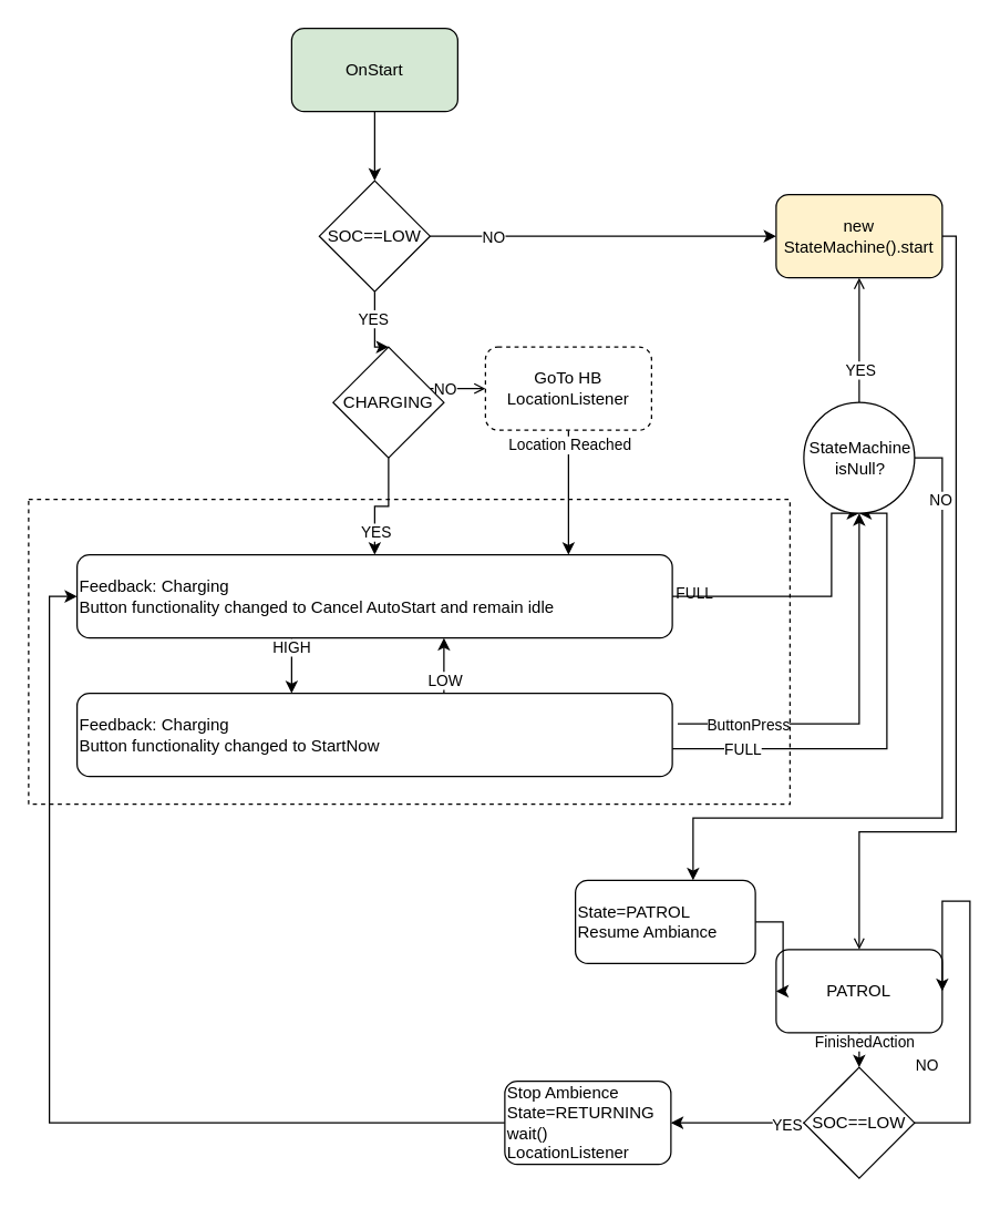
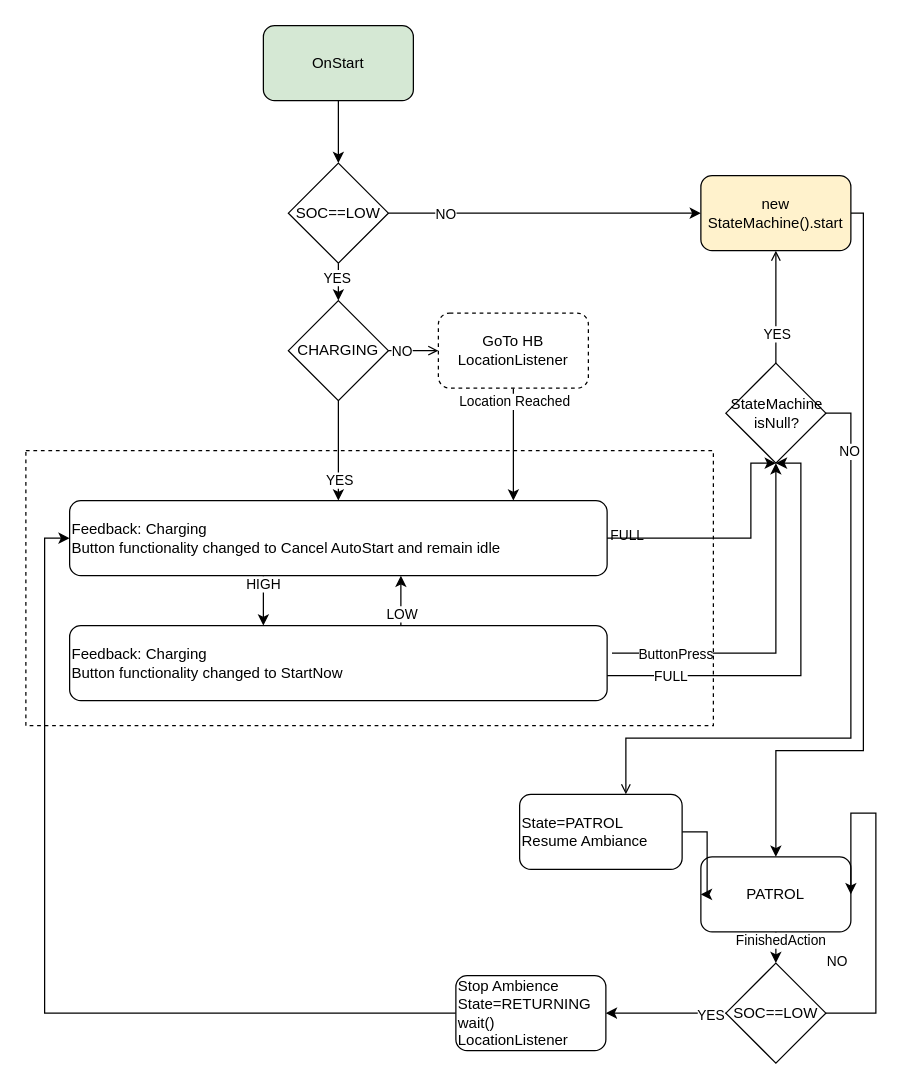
  <mxCell id="0" />
  <mxCell id="1" parent="0" />
  <mxCell id="2" style="edgeStyle=orthogonalEdgeStyle;rounded=0;orthogonalLoop=1;jettySize=auto;html=1;entryX=0.5;entryY=0;entryDx=0;entryDy=0;" edge="1" parent="1" source="3" target="8"><mxGeometry relative="1" as="geometry" /></mxCell>
  <mxCell id="3" value="OnStart" style="rounded=1;whiteSpace=wrap;html=1;fillColor=#d5e8d4;" vertex="1" parent="1"><mxGeometry x="210" y="20" width="120" height="60" as="geometry" /></mxCell>
  <mxCell id="4" style="edgeStyle=orthogonalEdgeStyle;rounded=0;orthogonalLoop=1;jettySize=auto;html=1;entryX=0;entryY=0.5;entryDx=0;entryDy=0;" edge="1" parent="1" source="8" target="10"><mxGeometry relative="1" as="geometry"><Array as="points"><mxPoint x="380" y="170" /><mxPoint x="380" y="170" /></Array></mxGeometry></mxCell>
  <mxCell id="5" value="NO" style="edgeLabel;html=1;align=center;verticalAlign=middle;resizable=0;points=[];" vertex="1" connectable="0" parent="4"><mxGeometry x="-0.236" y="1" relative="1" as="geometry"><mxPoint x="-51" y="1" as="offset" /></mxGeometry></mxCell>
  <mxCell id="6" style="edgeStyle=orthogonalEdgeStyle;rounded=0;orthogonalLoop=1;jettySize=auto;html=1;entryX=0.5;entryY=0;entryDx=0;entryDy=0;" edge="1" parent="1" source="8" target="15"><mxGeometry relative="1" as="geometry"><Array as="points"><mxPoint x="270" y="240" /><mxPoint x="270" y="240" /></Array></mxGeometry></mxCell>
  <mxCell id="7" value="YES" style="edgeLabel;html=1;align=center;verticalAlign=middle;resizable=0;points=[];" vertex="1" connectable="0" parent="6"><mxGeometry x="-0.236" y="-2" relative="1" as="geometry"><mxPoint as="offset" /></mxGeometry></mxCell>
  <mxCell id="8" value="SOC==LOW" style="rhombus;whiteSpace=wrap;html=1;" vertex="1" parent="1"><mxGeometry x="230" y="130" width="80" height="80" as="geometry" /></mxCell>
- <mxCell id="9" style="edgeStyle=orthogonalEdgeStyle;rounded=0;orthogonalLoop=1;jettySize=auto;html=1;endArrow=open;" edge="1" parent="1" source="10" target="33"><mxGeometry relative="1" as="geometry"><Array as="points"><mxPoint x="690" y="170" /><mxPoint x="690" y="600" /><mxPoint x="620" y="600" /></Array></mxGeometry></mxCell>
+ <mxCell id="9" style="edgeStyle=orthogonalEdgeStyle;rounded=0;orthogonalLoop=1;jettySize=auto;html=1;" edge="1" parent="1" source="10" target="33"><mxGeometry relative="1" as="geometry"><Array as="points"><mxPoint x="690" y="170" /><mxPoint x="690" y="600" /><mxPoint x="620" y="600" /></Array></mxGeometry></mxCell>
  <mxCell id="10" value="new StateMachine().start" style="rounded=1;whiteSpace=wrap;html=1;fillColor=#fff2cc;" vertex="1" parent="1"><mxGeometry x="560" y="140" width="120" height="60" as="geometry" /></mxCell>
  <mxCell id="11" style="edgeStyle=orthogonalEdgeStyle;rounded=0;orthogonalLoop=1;jettySize=auto;html=1;endArrow=open;" edge="1" parent="1" source="15" target="18"><mxGeometry relative="1" as="geometry"><Array as="points"><mxPoint x="340" y="280" /><mxPoint x="340" y="280" /></Array></mxGeometry></mxCell>
  <mxCell id="12" value="NO" style="edgeLabel;html=1;align=center;verticalAlign=middle;resizable=0;points=[];" vertex="1" connectable="0" parent="11"><mxGeometry x="-0.8" relative="1" as="geometry"><mxPoint x="6" as="offset" /></mxGeometry></mxCell>
  <mxCell id="13" value="" style="edgeStyle=orthogonalEdgeStyle;rounded=0;orthogonalLoop=1;jettySize=auto;html=1;" edge="1" parent="1" source="15" target="24"><mxGeometry relative="1" as="geometry" /></mxCell>
  <mxCell id="14" value="YES" style="edgeLabel;html=1;align=center;verticalAlign=middle;resizable=0;points=[];" vertex="1" connectable="0" parent="13"><mxGeometry x="0.57" relative="1" as="geometry"><mxPoint as="offset" /></mxGeometry></mxCell>
- <mxCell id="15" value="CHARGING" style="rhombus;whiteSpace=wrap;html=1;" vertex="1" parent="1"><mxGeometry x="240" y="250" width="80" height="80" as="geometry" /></mxCell>
+ <mxCell id="15" value="CHARGING" style="rhombus;whiteSpace=wrap;html=1;" vertex="1" parent="1"><mxGeometry x="230" y="240" width="80" height="80" as="geometry" /></mxCell>
  <mxCell id="16" style="edgeStyle=orthogonalEdgeStyle;rounded=0;orthogonalLoop=1;jettySize=auto;html=1;" edge="1" parent="1" source="18" target="24"><mxGeometry relative="1" as="geometry"><mxPoint x="330" y="320" as="targetPoint" /><Array as="points"><mxPoint x="410" y="380" /><mxPoint x="410" y="380" /></Array></mxGeometry></mxCell>
  <mxCell id="17" value="Location Reached" style="edgeLabel;html=1;align=center;verticalAlign=middle;resizable=0;points=[];" vertex="1" connectable="0" parent="16"><mxGeometry x="-0.787" relative="1" as="geometry"><mxPoint as="offset" /></mxGeometry></mxCell>
  <mxCell id="18" value="&lt;div&gt;GoTo HB&lt;/div&gt;&lt;div&gt;LocationListener&lt;br&gt;&lt;/div&gt;" style="rounded=1;whiteSpace=wrap;html=1;dashed=1;" vertex="1" parent="1"><mxGeometry x="350" y="250" width="120" height="60" as="geometry" /></mxCell>
  <mxCell id="19" style="edgeStyle=orthogonalEdgeStyle;rounded=0;orthogonalLoop=1;jettySize=auto;html=1;entryX=0.5;entryY=1;entryDx=0;entryDy=0;endArrow=open;" edge="1" parent="1" source="45" target="10"><mxGeometry relative="1" as="geometry"><Array as="points" /></mxGeometry></mxCell>
  <mxCell id="20" value="FULL" style="edgeLabel;html=1;align=center;verticalAlign=middle;resizable=0;points=[];" vertex="1" connectable="0" parent="19"><mxGeometry x="-0.447" y="2" relative="1" as="geometry"><mxPoint x="-118" y="162" as="offset" /></mxGeometry></mxCell>
  <mxCell id="21" value="YES" style="edgeLabel;html=1;align=center;verticalAlign=middle;resizable=0;points=[];" vertex="1" connectable="0" parent="19"><mxGeometry x="-0.153" y="3" relative="1" as="geometry"><mxPoint x="3" y="14" as="offset" /></mxGeometry></mxCell>
  <mxCell id="22" value="" style="edgeStyle=orthogonalEdgeStyle;rounded=0;orthogonalLoop=1;jettySize=auto;html=1;" edge="1" parent="1" source="24" target="30"><mxGeometry relative="1" as="geometry"><Array as="points"><mxPoint x="210" y="470" /><mxPoint x="210" y="470" /></Array></mxGeometry></mxCell>
  <mxCell id="23" value="HIGH" style="edgeLabel;html=1;align=center;verticalAlign=middle;resizable=0;points=[];" vertex="1" connectable="0" parent="22"><mxGeometry x="-0.675" y="-1" relative="1" as="geometry"><mxPoint as="offset" /></mxGeometry></mxCell>
  <mxCell id="24" value="&lt;div&gt;Feedback: Charging&lt;/div&gt;&lt;div&gt;Button functionality changed to Cancel AutoStart and remain idle&lt;br&gt;&lt;/div&gt;" style="rounded=1;whiteSpace=wrap;html=1;align=left;" vertex="1" parent="1"><mxGeometry x="55" y="400" width="430" height="60" as="geometry" /></mxCell>
  <mxCell id="25" style="edgeStyle=orthogonalEdgeStyle;rounded=0;orthogonalLoop=1;jettySize=auto;html=1;entryX=0.5;entryY=1;entryDx=0;entryDy=0;exitX=1.009;exitY=0.367;exitDx=0;exitDy=0;exitPerimeter=0;" edge="1" parent="1" source="30" target="45"><mxGeometry relative="1" as="geometry"><mxPoint x="640" y="290" as="sourcePoint" /><Array as="points" /></mxGeometry></mxCell>
  <mxCell id="26" value="ButtonPress" style="edgeLabel;html=1;align=center;verticalAlign=middle;resizable=0;points=[];" vertex="1" connectable="0" parent="25"><mxGeometry x="-0.732" y="2" relative="1" as="geometry"><mxPoint x="13.13" y="2" as="offset" /></mxGeometry></mxCell>
  <mxCell id="27" value="" style="edgeStyle=orthogonalEdgeStyle;rounded=0;orthogonalLoop=1;jettySize=auto;html=1;" edge="1" parent="1" source="30" target="24"><mxGeometry relative="1" as="geometry"><mxPoint x="310" y="480" as="sourcePoint" /><Array as="points"><mxPoint x="320" y="480" /><mxPoint x="320" y="480" /></Array></mxGeometry></mxCell>
  <mxCell id="28" value="LOW" style="edgeLabel;html=1;align=center;verticalAlign=middle;resizable=0;points=[];" vertex="1" connectable="0" parent="27"><mxGeometry x="0.812" y="-1" relative="1" as="geometry"><mxPoint x="-1" y="26" as="offset" /></mxGeometry></mxCell>
  <mxCell id="29" style="edgeStyle=orthogonalEdgeStyle;rounded=0;orthogonalLoop=1;jettySize=auto;html=1;entryX=0.5;entryY=1;entryDx=0;entryDy=0;" edge="1" parent="1" source="30" target="45"><mxGeometry relative="1" as="geometry"><Array as="points"><mxPoint x="640" y="540" /><mxPoint x="640" y="370" /></Array></mxGeometry></mxCell>
  <mxCell id="30" value="&lt;div&gt;Feedback: Charging&lt;/div&gt;&lt;div&gt;Button functionality changed to StartNow&lt;br&gt;&lt;/div&gt;" style="rounded=1;whiteSpace=wrap;html=1;align=left;" vertex="1" parent="1"><mxGeometry x="55" y="500" width="430" height="60" as="geometry" /></mxCell>
  <mxCell id="31" style="edgeStyle=orthogonalEdgeStyle;rounded=0;orthogonalLoop=1;jettySize=auto;html=1;entryX=0.5;entryY=0;entryDx=0;entryDy=0;" edge="1" parent="1" source="33" target="38"><mxGeometry relative="1" as="geometry" /></mxCell>
  <mxCell id="32" value="FinishedAction" style="edgeLabel;html=1;align=center;verticalAlign=middle;resizable=0;points=[];" vertex="1" connectable="0" parent="31"><mxGeometry x="-0.778" y="3" relative="1" as="geometry"><mxPoint as="offset" /></mxGeometry></mxCell>
  <mxCell id="33" value="PATROL" style="rounded=1;whiteSpace=wrap;html=1;" vertex="1" parent="1"><mxGeometry x="560" y="685" width="120" height="60" as="geometry" /></mxCell>
  <mxCell id="34" style="edgeStyle=orthogonalEdgeStyle;rounded=0;orthogonalLoop=1;jettySize=auto;html=1;entryX=1;entryY=0.5;entryDx=0;entryDy=0;" edge="1" parent="1" source="38" target="33"><mxGeometry relative="1" as="geometry"><Array as="points"><mxPoint x="700" y="810" /><mxPoint x="700" y="650" /></Array></mxGeometry></mxCell>
  <mxCell id="35" value="NO" style="edgeLabel;html=1;align=center;verticalAlign=middle;resizable=0;points=[];" vertex="1" connectable="0" parent="34"><mxGeometry x="0.427" y="1" relative="1" as="geometry"><mxPoint x="-29" y="117" as="offset" /></mxGeometry></mxCell>
  <mxCell id="36" style="edgeStyle=orthogonalEdgeStyle;rounded=0;orthogonalLoop=1;jettySize=auto;html=1;entryX=1;entryY=0.5;entryDx=0;entryDy=0;" edge="1" parent="1" source="38" target="40"><mxGeometry relative="1" as="geometry" /></mxCell>
  <mxCell id="37" value="YES" style="edgeLabel;html=1;align=center;verticalAlign=middle;resizable=0;points=[];" vertex="1" connectable="0" parent="36"><mxGeometry x="-0.729" y="1" relative="1" as="geometry"><mxPoint as="offset" /></mxGeometry></mxCell>
  <mxCell id="38" value="&lt;div align=&quot;center&quot;&gt;SOC==LOW&lt;/div&gt;" style="rhombus;whiteSpace=wrap;html=1;align=center;" vertex="1" parent="1"><mxGeometry x="580" y="770" width="80" height="80" as="geometry" /></mxCell>
  <mxCell id="39" style="edgeStyle=orthogonalEdgeStyle;rounded=0;orthogonalLoop=1;jettySize=auto;html=1;entryX=0;entryY=0.5;entryDx=0;entryDy=0;" edge="1" parent="1" source="40" target="24"><mxGeometry relative="1" as="geometry"><Array as="points"><mxPoint x="35" y="810" /><mxPoint x="35" y="430" /></Array></mxGeometry></mxCell>
  <mxCell id="40" value="&lt;div&gt;Stop Ambience&lt;/div&gt;&lt;div&gt;State=RETURNING&lt;br&gt;&lt;/div&gt;&lt;div&gt;wait()&lt;/div&gt;&lt;div&gt;LocationListener&lt;br&gt;&lt;/div&gt;" style="rounded=1;whiteSpace=wrap;html=1;strokeColor=#000000;fillColor=#ffffff;align=left;" vertex="1" parent="1"><mxGeometry x="364" y="780" width="120" height="60" as="geometry" /></mxCell>
  <mxCell id="41" style="edgeStyle=orthogonalEdgeStyle;rounded=0;orthogonalLoop=1;jettySize=auto;html=1;entryX=0.5;entryY=1;entryDx=0;entryDy=0;" edge="1" parent="1" source="24" target="45"><mxGeometry relative="1" as="geometry"><mxPoint x="485" y="430" as="sourcePoint" /><mxPoint x="530" y="200" as="targetPoint" /><Array as="points"><mxPoint x="600" y="430" /><mxPoint x="600" y="370" /></Array></mxGeometry></mxCell>
  <mxCell id="42" value="FULL" style="edgeLabel;html=1;align=center;verticalAlign=middle;resizable=0;points=[];" vertex="1" connectable="0" parent="41"><mxGeometry x="-0.447" y="2" relative="1" as="geometry"><mxPoint x="-4" y="112" as="offset" /></mxGeometry></mxCell>
- <mxCell id="43" style="edgeStyle=orthogonalEdgeStyle;rounded=0;orthogonalLoop=1;jettySize=auto;html=1;" edge="1" parent="1" source="45" target="47"><mxGeometry relative="1" as="geometry"><Array as="points"><mxPoint x="680" y="330" /><mxPoint x="680" y="590" /><mxPoint x="500" y="590" /></Array></mxGeometry></mxCell>
+ <mxCell id="43" style="edgeStyle=orthogonalEdgeStyle;rounded=0;orthogonalLoop=1;jettySize=auto;html=1;endArrow=open;" edge="1" parent="1" source="45" target="47"><mxGeometry relative="1" as="geometry"><Array as="points"><mxPoint x="680" y="330" /><mxPoint x="680" y="590" /><mxPoint x="500" y="590" /></Array></mxGeometry></mxCell>
  <mxCell id="44" value="NO" style="edgeLabel;html=1;align=center;verticalAlign=middle;resizable=0;points=[];" vertex="1" connectable="0" parent="43"><mxGeometry x="-0.8" y="-2" relative="1" as="geometry"><mxPoint as="offset" /></mxGeometry></mxCell>
- <mxCell id="45" value="&lt;div align=&quot;center&quot;&gt;StateMachine isNull?&lt;br&gt;&lt;/div&gt;" style="ellipse;whiteSpace=wrap;html=1;strokeColor=#000000;fillColor=#ffffff;align=left;" vertex="1" parent="1"><mxGeometry x="580" y="290" width="80" height="80" as="geometry" /></mxCell>
+ <mxCell id="45" value="&lt;div align=&quot;center&quot;&gt;StateMachine isNull?&lt;br&gt;&lt;/div&gt;" style="rhombus;whiteSpace=wrap;html=1;strokeColor=#000000;fillColor=#ffffff;align=left;" vertex="1" parent="1"><mxGeometry x="580" y="290" width="80" height="80" as="geometry" /></mxCell>
  <mxCell id="46" style="edgeStyle=orthogonalEdgeStyle;rounded=0;orthogonalLoop=1;jettySize=auto;html=1;exitX=1;exitY=0.5;exitDx=0;exitDy=0;entryX=0;entryY=0.5;entryDx=0;entryDy=0;" edge="1" parent="1" source="47" target="33"><mxGeometry relative="1" as="geometry" /></mxCell>
  <mxCell id="47" value="&lt;div&gt;State=PATROL&lt;/div&gt;&lt;div&gt;Resume Ambiance&lt;br&gt;&lt;/div&gt;" style="rounded=1;whiteSpace=wrap;html=1;strokeColor=#000000;fillColor=#ffffff;align=left;" vertex="1" parent="1"><mxGeometry x="415" y="635" width="130" height="60" as="geometry" /></mxCell>
  <mxCell id="48" value="" style="rounded=0;whiteSpace=wrap;html=1;strokeColor=#000000;align=left;fillColor=none;dashed=1;" vertex="1" parent="1"><mxGeometry x="20" y="360" width="550" height="220" as="geometry" /></mxCell>
